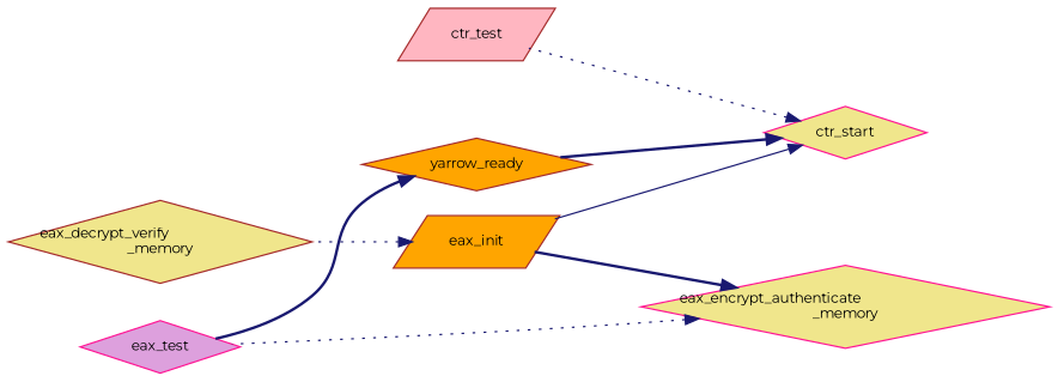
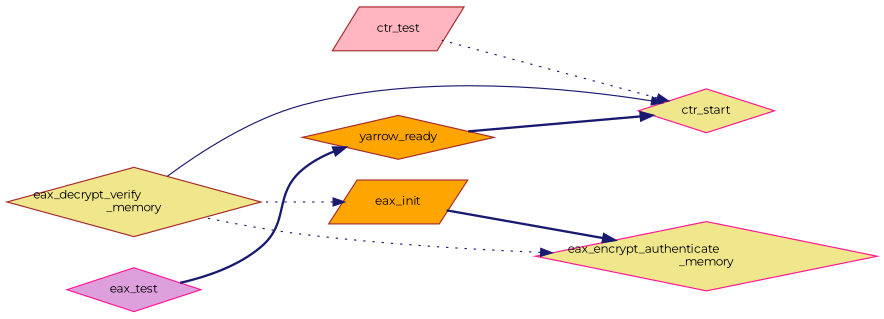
  digraph {
    fontname=Montserrat
    rankdir=RL
    node [color=brown fillcolor=khaki fontname=Montserrat fontsize=10 shape=diamond style=filled]
    edge [color=midnightblue dir=back fontname=Montserrat fontsize=10 labelfontname=Helvetica labelfontsize=10 style=dotted]
    n1 [color=deeppink fontcolor=black height=0.2 label=ctr_start width=0.4]
    n2 [fillcolor=lightpink height=0.2 label=ctr_test shape=parallelogram width=0.4]
    n3 [fillcolor=orange height=0.2 label=eax_init shape=parallelogram width=0.4]
    n4 [fillcolor=orange height=0.2 label=yarrow_ready width=0.4]
    n5 [height=0.2 label="eax_decrypt_verify\l_memory" width=0.4]
    n6 [color=deeppink fillcolor=plum height=0.2 label=eax_test width=0.4]
    n7 [color=deeppink height=0.2 label="eax_encrypt_authenticate\l_memory" width=0.4]
    n1 -> n2
-   n1 -> n3 [style=solid]
+   n1 -> n5 [style=solid]
    n1 -> n4 [style=bold]
    n3 -> n5
    n4 -> n6 [style=bold]
    n7 -> n3 [style=bold]
-   n7 -> n6
+   n7 -> n5
  }
